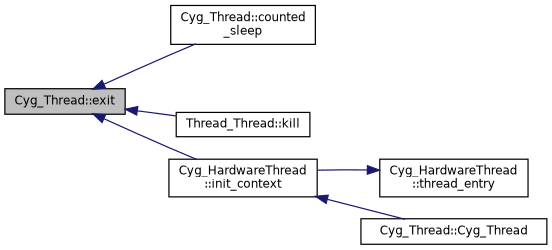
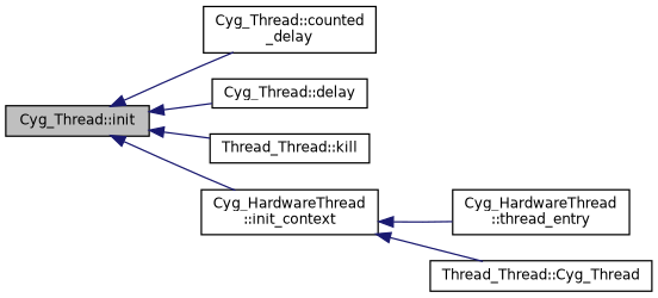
  digraph {
    rankdir=LR
    node [color=black fillcolor=white fontname=Helvetica fontsize=10 shape=record style=filled]
    edge [color=midnightblue dir=back fontname=Helvetica fontsize=10 labelfontname=Helvetica labelfontsize=10 style=solid]
-   n1 [fillcolor=grey75 fontcolor=black height=0.2 label="Cyg_Thread::exit" width=0.4]
-   n2 [height=0.2 label="Cyg_Thread::counted\l_sleep" width=0.4]
+   n1 [fillcolor=grey75 fontcolor=black height=0.2 label="Cyg_Thread::init" width=0.4]
+   n2 [height=0.2 label="Cyg_Thread::counted\l_delay" width=0.4]
+   n3 [height=0.2 label="Cyg_Thread::delay" width=0.4]
    n4 [height=0.2 label="Thread_Thread::kill" width=0.4]
    n5 [height=0.2 label="Cyg_HardwareThread\l::init_context" width=0.4]
    n6 [height=0.2 label="Cyg_HardwareThread\l::thread_entry" width=0.4]
-   n7 [height=0.2 label="Cyg_Thread::Cyg_Thread" width=0.4]
+   n7 [height=0.2 label="Thread_Thread::Cyg_Thread" width=0.4]
    n1 -> n2
+   n1 -> n3
    n1 -> n4
    n1 -> n5
    n5 -> n7
-   n6 -> n5
+   n5 -> n6
  }
